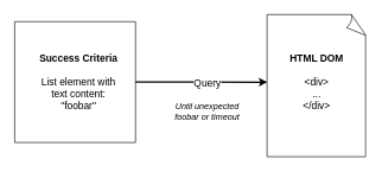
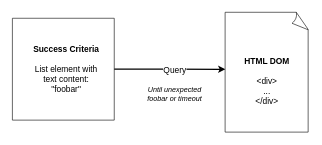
  <mxCell id="0" />
  <mxCell id="1" parent="0" />
  <mxCell id="2" style="edgeStyle=orthogonalEdgeStyle;rounded=0;orthogonalLoop=1;jettySize=auto;html=1;entryX=0.003;entryY=0.476;entryDx=0;entryDy=0;entryPerimeter=0;strokeWidth=2;fontSize=14;" edge="1" parent="1" source="4" target="6"><mxGeometry relative="1" as="geometry"><mxPoint x="370" y="115" as="targetPoint" /></mxGeometry></mxCell>
  <mxCell id="3" value="&lt;font style=&quot;font-size: 14px;&quot;&gt;Query&lt;/font&gt;" style="edgeLabel;html=1;align=center;verticalAlign=middle;resizable=0;points=[];" vertex="1" connectable="0" parent="2"><mxGeometry x="-0.16" y="2" relative="1" as="geometry"><mxPoint x="22" y="2" as="offset" /></mxGeometry></mxCell>
  <mxCell id="4" value="" style="swimlane;startSize=0;" vertex="1" parent="1"><mxGeometry x="20" y="30" width="170" height="170" as="geometry" /></mxCell>
  <mxCell id="5" value="&lt;b style=&quot;font-size: 14px;&quot;&gt;Success Criteria&lt;/b&gt;&lt;br style=&quot;font-size: 14px;&quot;&gt;&lt;br style=&quot;font-size: 14px;&quot;&gt;List element with text content: &quot;foobar&quot;" style="text;strokeColor=none;align=center;fillColor=none;html=1;verticalAlign=middle;whiteSpace=wrap;rounded=0;fontSize=14;" vertex="1" parent="4"><mxGeometry x="30" y="20" width="120" height="130" as="geometry" /></mxCell>
  <mxCell id="6" value="" style="whiteSpace=wrap;html=1;shape=mxgraph.basic.document" vertex="1" parent="1"><mxGeometry x="375" y="20" width="140" height="200" as="geometry" /></mxCell>
- <mxCell id="7" value="&lt;b&gt;HTML DOM&lt;/b&gt;&lt;br&gt;&lt;br&gt;&amp;lt;div&amp;gt;&lt;br&gt;...&lt;br&gt;&amp;lt;/div&amp;gt;" style="text;strokeColor=none;align=center;fillColor=none;html=1;verticalAlign=middle;whiteSpace=wrap;rounded=0;fontSize=14;" vertex="1" parent="1"><mxGeometry x="380" y="40" width="130" height="150" as="geometry" /></mxCell>
+ <mxCell id="7" value="&lt;b&gt;HTML DOM&lt;/b&gt;&lt;br&gt;&lt;br&gt;&amp;lt;div&amp;gt;&lt;br&gt;...&lt;br&gt;&amp;lt;/div&amp;gt;" style="text;strokeColor=none;align=center;fillColor=none;html=1;verticalAlign=middle;whiteSpace=wrap;rounded=0;fontSize=14;" vertex="1" parent="1"><mxGeometry x="380" y="60" width="130" height="150" as="geometry" /></mxCell>
  <mxCell id="8" value="&lt;i style=&quot;font-size: 12px;&quot;&gt;Until unexpected foobar or timeout&lt;/i&gt;" style="text;strokeColor=none;align=center;fillColor=none;html=1;verticalAlign=middle;whiteSpace=wrap;rounded=0;fontSize=12;" vertex="1" parent="1"><mxGeometry x="236" y="126" width="110" height="60" as="geometry" /></mxCell>
